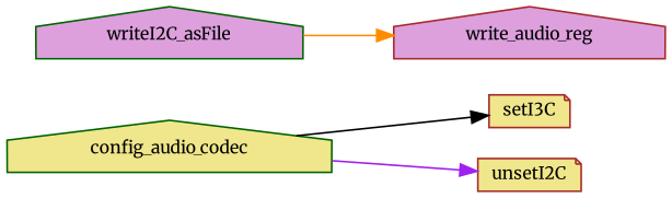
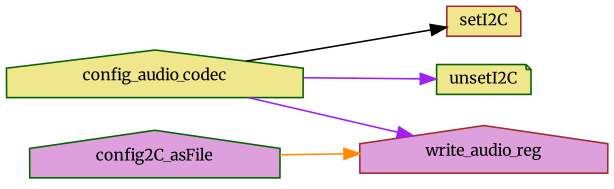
  digraph {
    fontname=Merriweather
    rankdir=LR
    node [color=brown fillcolor=khaki fontname=Merriweather fontsize=10 shape=house style=filled]
    edge [color=purple fontname=Merriweather fontsize=10 labelfontname=Helvetica labelfontsize=10 style=solid]
    n1 [color=darkgreen fontcolor=black height=0.2 label=config_audio_codec width=0.4]
-   n2 [height=0.2 label=setI3C shape=note width=0.4]
-   n3 [height=0.2 label=unsetI2C shape=note width=0.4]
+   n2 [height=0.2 label=setI2C shape=note width=0.4]
+   n3 [color=darkgreen height=0.2 label=unsetI2C shape=note width=0.4]
    n4 [fillcolor=plum height=0.2 label=write_audio_reg width=0.4]
-   n5 [color=darkgreen fillcolor=plum height=0.2 label=writeI2C_asFile width=0.4]
+   n5 [color=darkgreen fillcolor=plum height=0.2 label=config2C_asFile width=0.4]
    n1 -> n2 [color=black]
    n1 -> n3
+   n1 -> n4
    n5 -> n4 [color=darkorange]
  }
